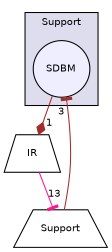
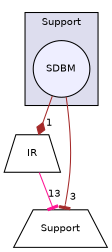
  digraph {
    compound=true
    node [fontname=Helvetica fontsize=10 shape=trapezium]
    edge [arrowhead=tee color=brown labeldistance=1.5 labelfontname=Helvetica labelfontsize=10]
    n1 [fillcolor="#eeeeff" label=SDBM pencolor=black shape=circle style=filled]
    n2 [label=IR]
    n3 [label=Support]
    subgraph cluster_1 {
      bgcolor="#ddddee"
      fontname=Helvetica
      fontsize=10
      label=Support
      pencolor=black
      n1
    }
    n1 -> n2 [arrowhead=diamond headlabel=1]
-   n3 -> n1 [headlabel=3]
+   n1 -> n3 [headlabel=3]
    n2 -> n3 [color=deeppink headlabel=13]
  }
